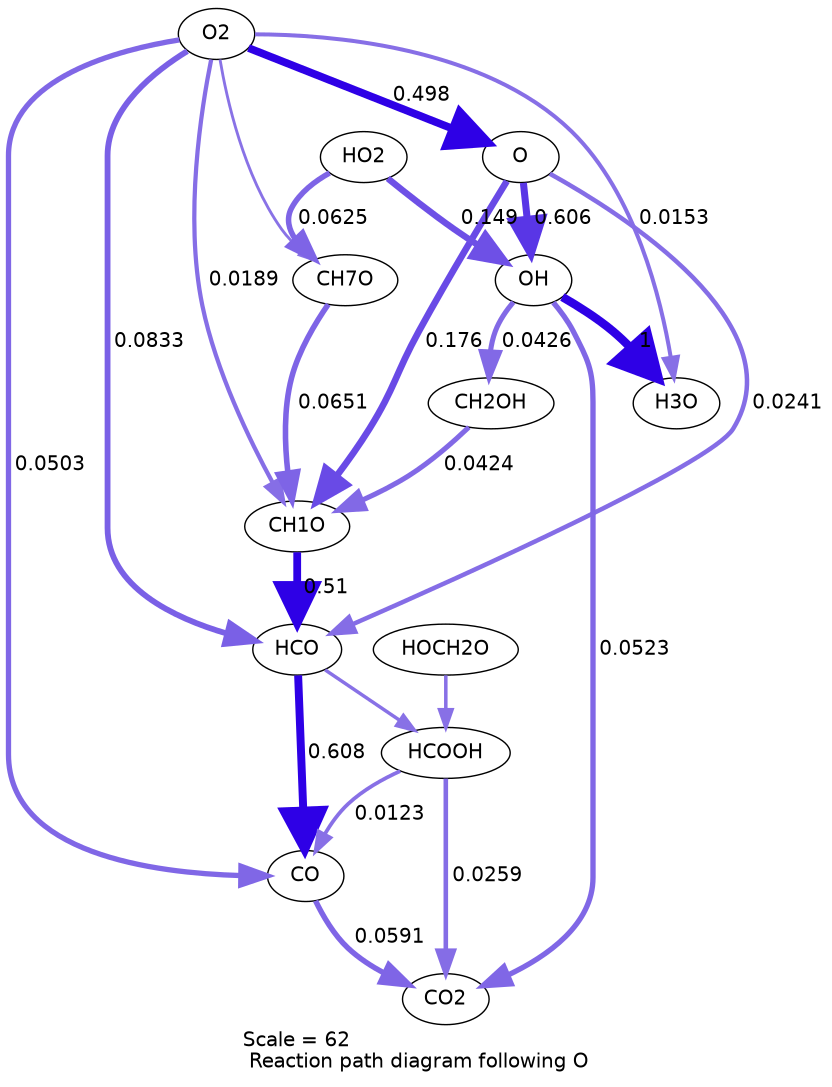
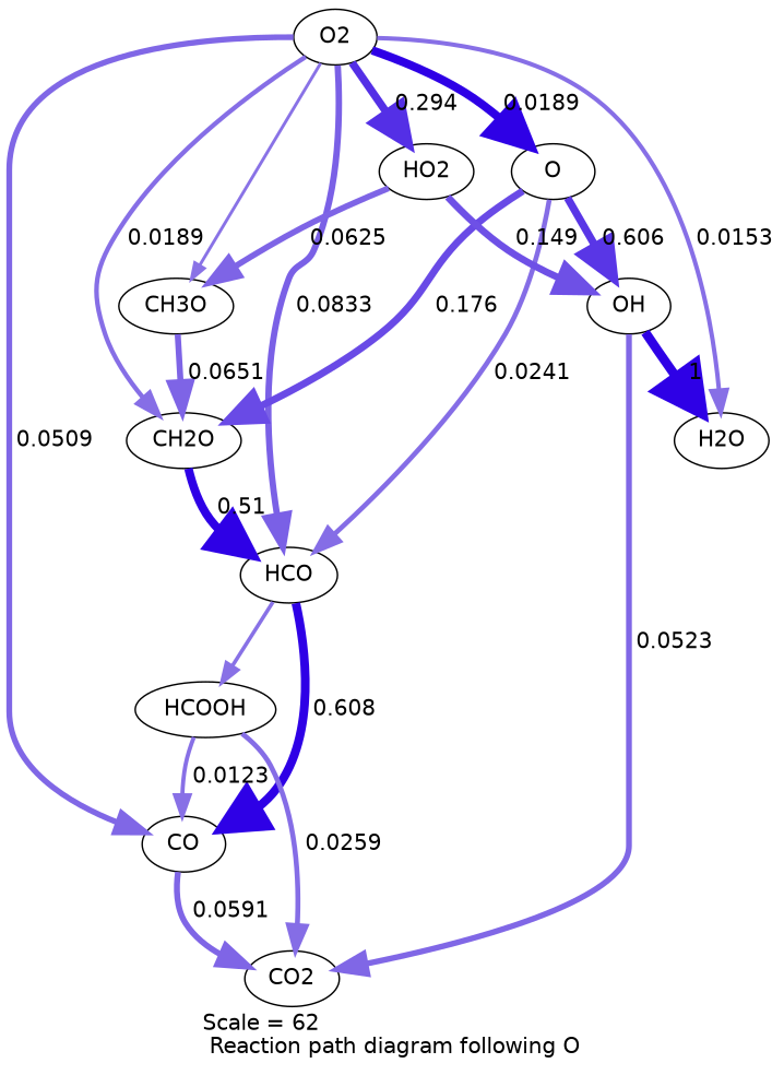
  digraph {
    fontname=Helvetica
    label="Scale = 62\l Reaction path diagram following O"
    node [fontname=Helvetica]
    edge [arrowsize=1.81 fontname=Helvetica]
    n1 [label=O2]
    n2 [label=O]
-   n3 [label=H3O]
+   n3 [label=H2O]
    n4 [label=HO2]
    n5 [label=CO]
    n6 [label=HCO]
-   n7 [label=CH1O]
-   n8 [label=CH7O]
+   n7 [label=CH2O]
+   n8 [label=CH3O]
    n9 [label=OH]
    n10 [label=CO2]
-   n11 [label=CH2OH]
    n12 [label=HCOOH]
-   n13 [label=HOCH2O]
-   n1 -> n2 [arrowsize=2.74 color="0.7, 0.998, 0.9" label=" 0.498" style="setlinewidth(5.47)"]
+   n1 -> n2 [arrowsize=2.74 color="0.7, 0.998, 0.9" label=" 0.0189" style="setlinewidth(5.47)"]
    n1 -> n3 [arrowsize=1.42 color="0.7, 0.515, 0.9" label=" 0.0153" style="setlinewidth(2.84)"]
-   n1 -> n5 [arrowsize=1.88 color="0.7, 0.551, 0.9" label=" 0.0503" style="setlinewidth(3.75)"]
+   n1 -> n4 [arrowsize=2.54 color="0.7, 0.794, 0.9" label=" 0.294" style="setlinewidth(5.08)"]
+   n1 -> n5 [arrowsize=1.88 color="0.7, 0.551, 0.9" label=" 0.0509" style="setlinewidth(3.75)"]
    n1 -> n6 [arrowsize=2.06 color="0.7, 0.583, 0.9" label=" 0.0833" style="setlinewidth(4.12)"]
    n1 -> n7 [arrowsize=1.5 color="0.7, 0.519, 0.9" label=" 0.0189" style="setlinewidth(3)"]
    n1 -> n8 [arrowsize=1.01 color="0.7, 0.505, 0.9" style="setlinewidth(2.02)"]
    n2 -> n6 [arrowsize=1.59 color="0.7, 0.524, 0.9" label=" 0.0241" style="setlinewidth(3.19)"]
    n2 -> n7 [arrowsize=2.34 color="0.7, 0.676, 0.9" label=" 0.176" style="setlinewidth(4.69)"]
    n2 -> n9 [arrowsize=2.5 color="0.7, 0.764, 0.9" label=" 0.606" style="setlinewidth(4.99)"]
    n4 -> n8 [arrowsize=1.95 color="0.7, 0.563, 0.9" label=" 0.0625" style="setlinewidth(3.91)"]
    n4 -> n9 [arrowsize=2.28 color="0.7, 0.649, 0.9" label=" 0.149" style="setlinewidth(4.56)"]
    n5 -> n10 [arrowsize=1.93 color="0.7, 0.559, 0.9" label=" 0.0591" style="setlinewidth(3.86)"]
    n6 -> n5 [arrowsize=2.81 color="0.7, 1.11, 0.9" label=" 0.608" style="setlinewidth(5.62)"]
    n6 -> n12 [arrowsize=1.23 color="0.7, 0.509, 0.9" style="setlinewidth(2.46)"]
    n7 -> n6 [arrowsize=2.75 color="0.7, 1.01, 0.9" label=" 0.51" style="setlinewidth(5.49)"]
    n8 -> n7 [arrowsize=1.97 color="0.7, 0.565, 0.9" label=" 0.0651" style="setlinewidth(3.94)"]
    n9 -> n3 [arrowsize=3 color="0.7, 1.5, 0.9" label=" 1" style="setlinewidth(6)"]
    n9 -> n10 [arrowsize=1.89 color="0.7, 0.552, 0.9" label=" 0.0523" style="setlinewidth(3.77)"]
-   n9 -> n11 [color="0.7, 0.543, 0.9" label=" 0.0426" style="setlinewidth(3.62)"]
-   n11 -> n7 [color="0.7, 0.542, 0.9" label=" 0.0424" style="setlinewidth(3.61)"]
    n12 -> n5 [arrowsize=1.34 color="0.7, 0.512, 0.9" label=" 0.0123" style="setlinewidth(2.68)"]
    n12 -> n10 [arrowsize=1.62 color="0.7, 0.526, 0.9" label=" 0.0259" style="setlinewidth(3.24)"]
-   n13 -> n12 [arrowsize=1.25 color="0.7, 0.51, 0.9" style="setlinewidth(2.5)"]
  }
